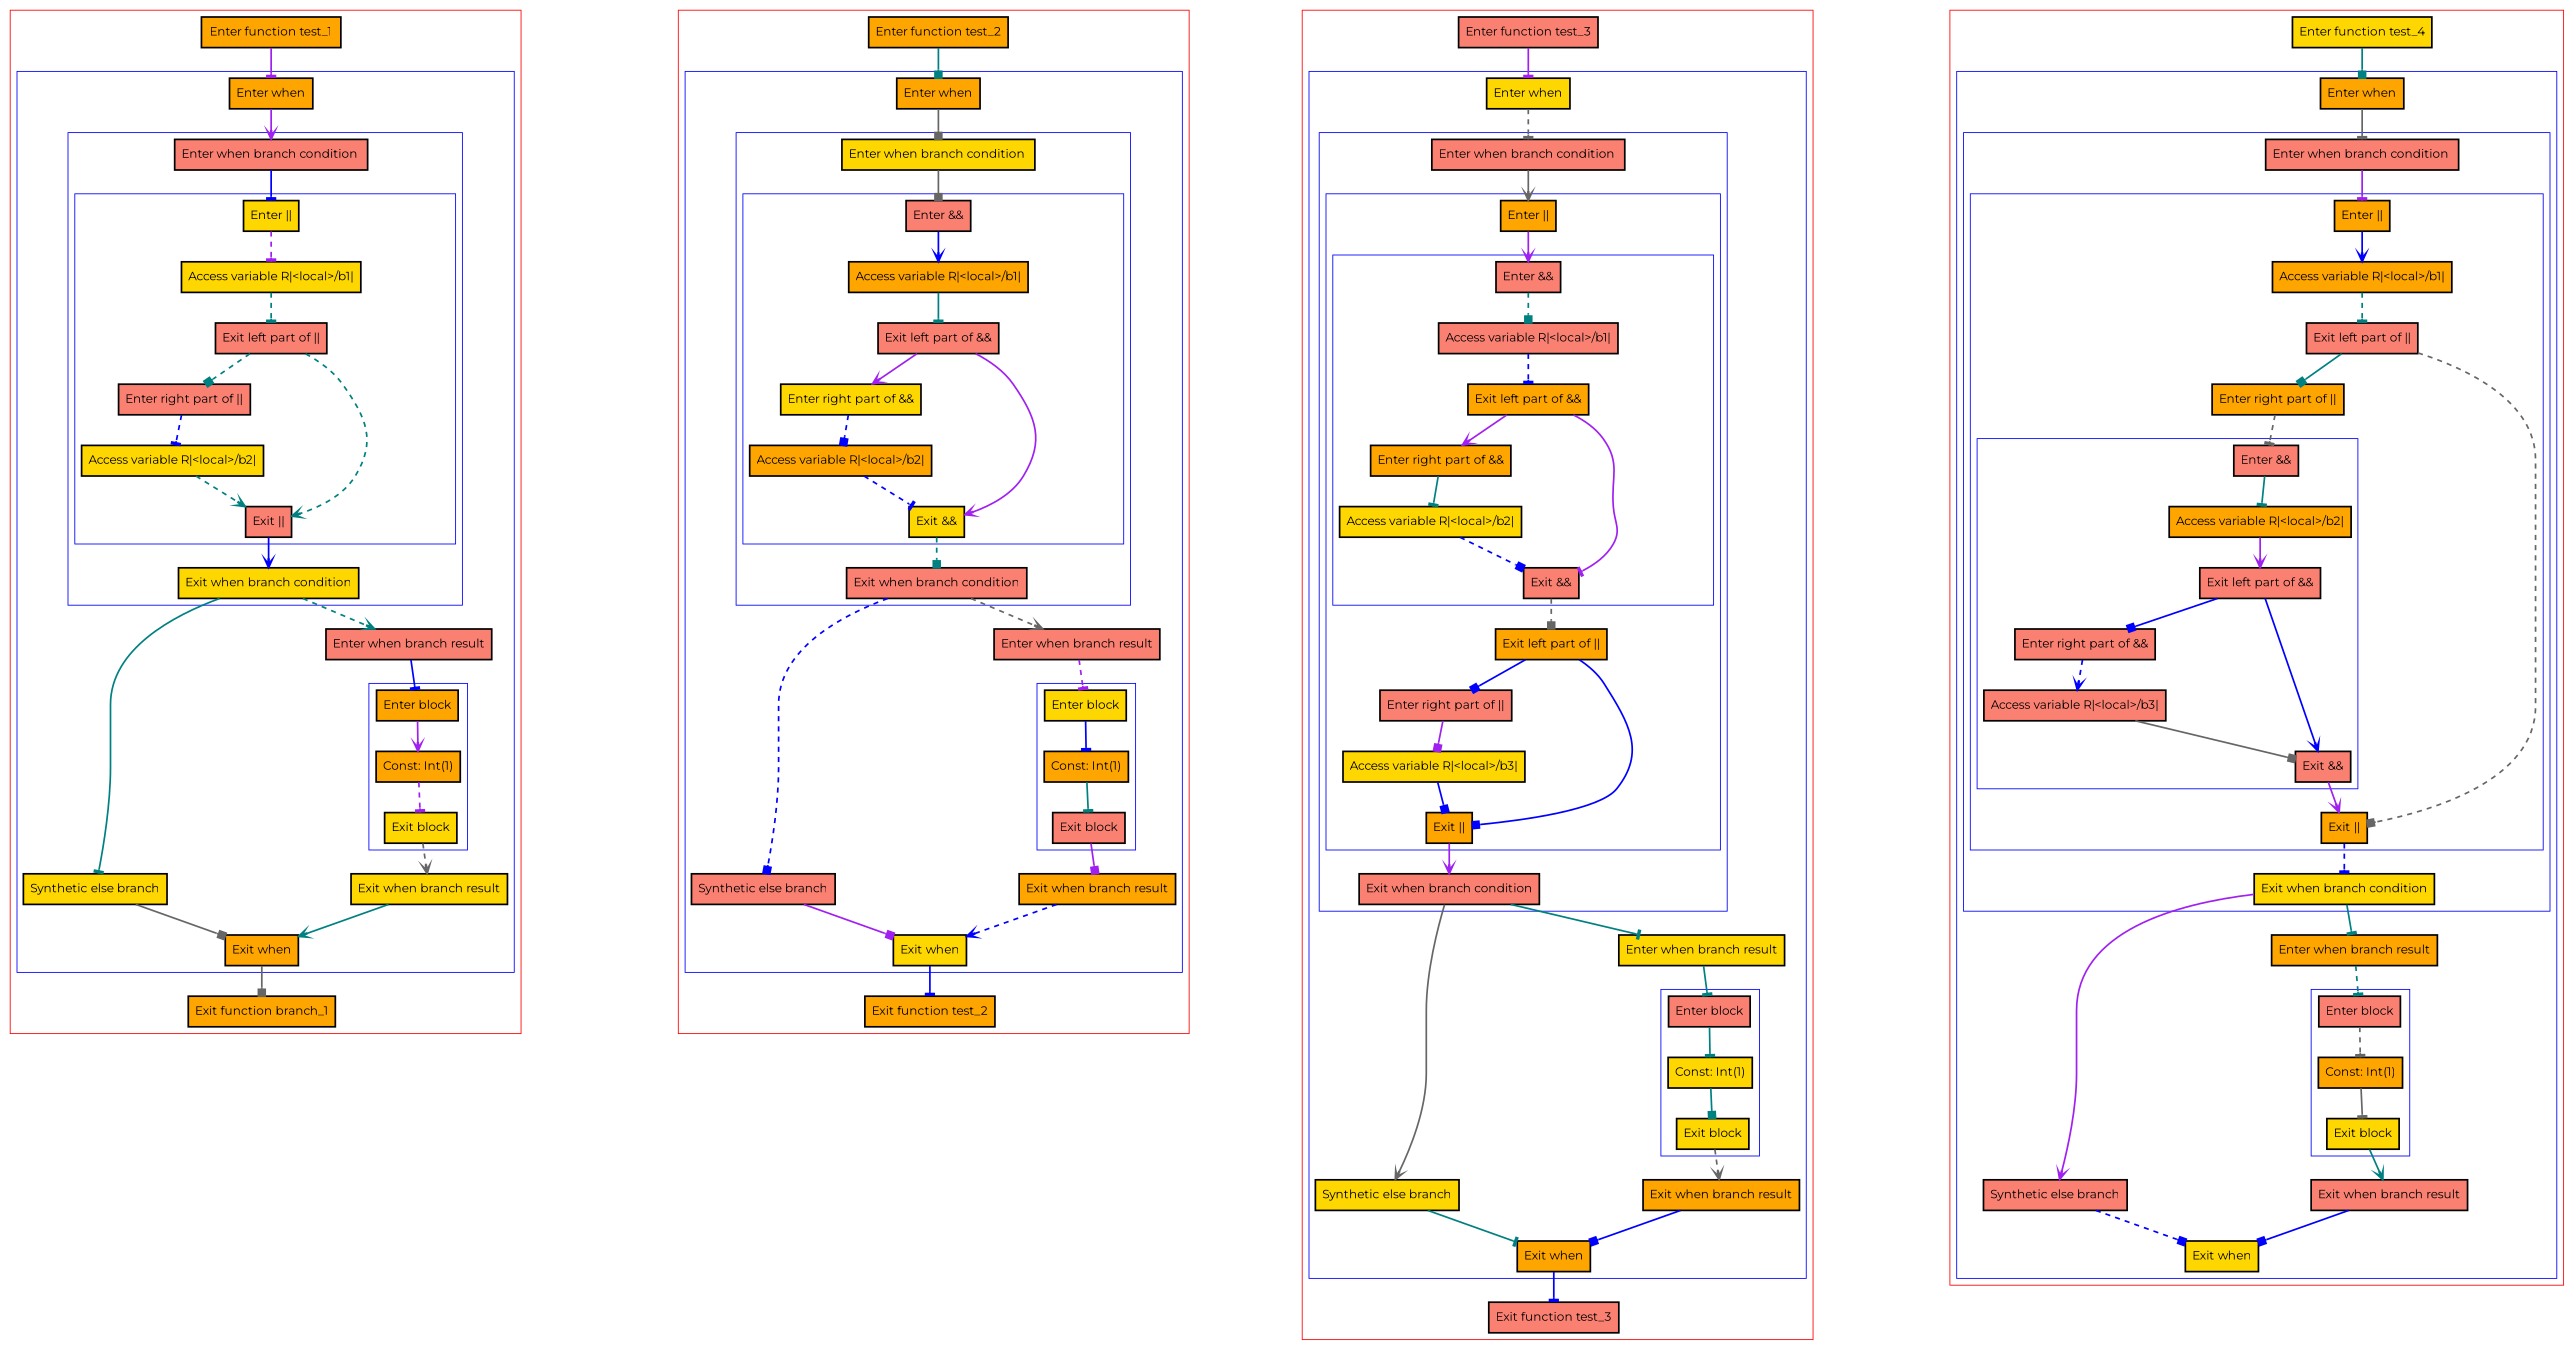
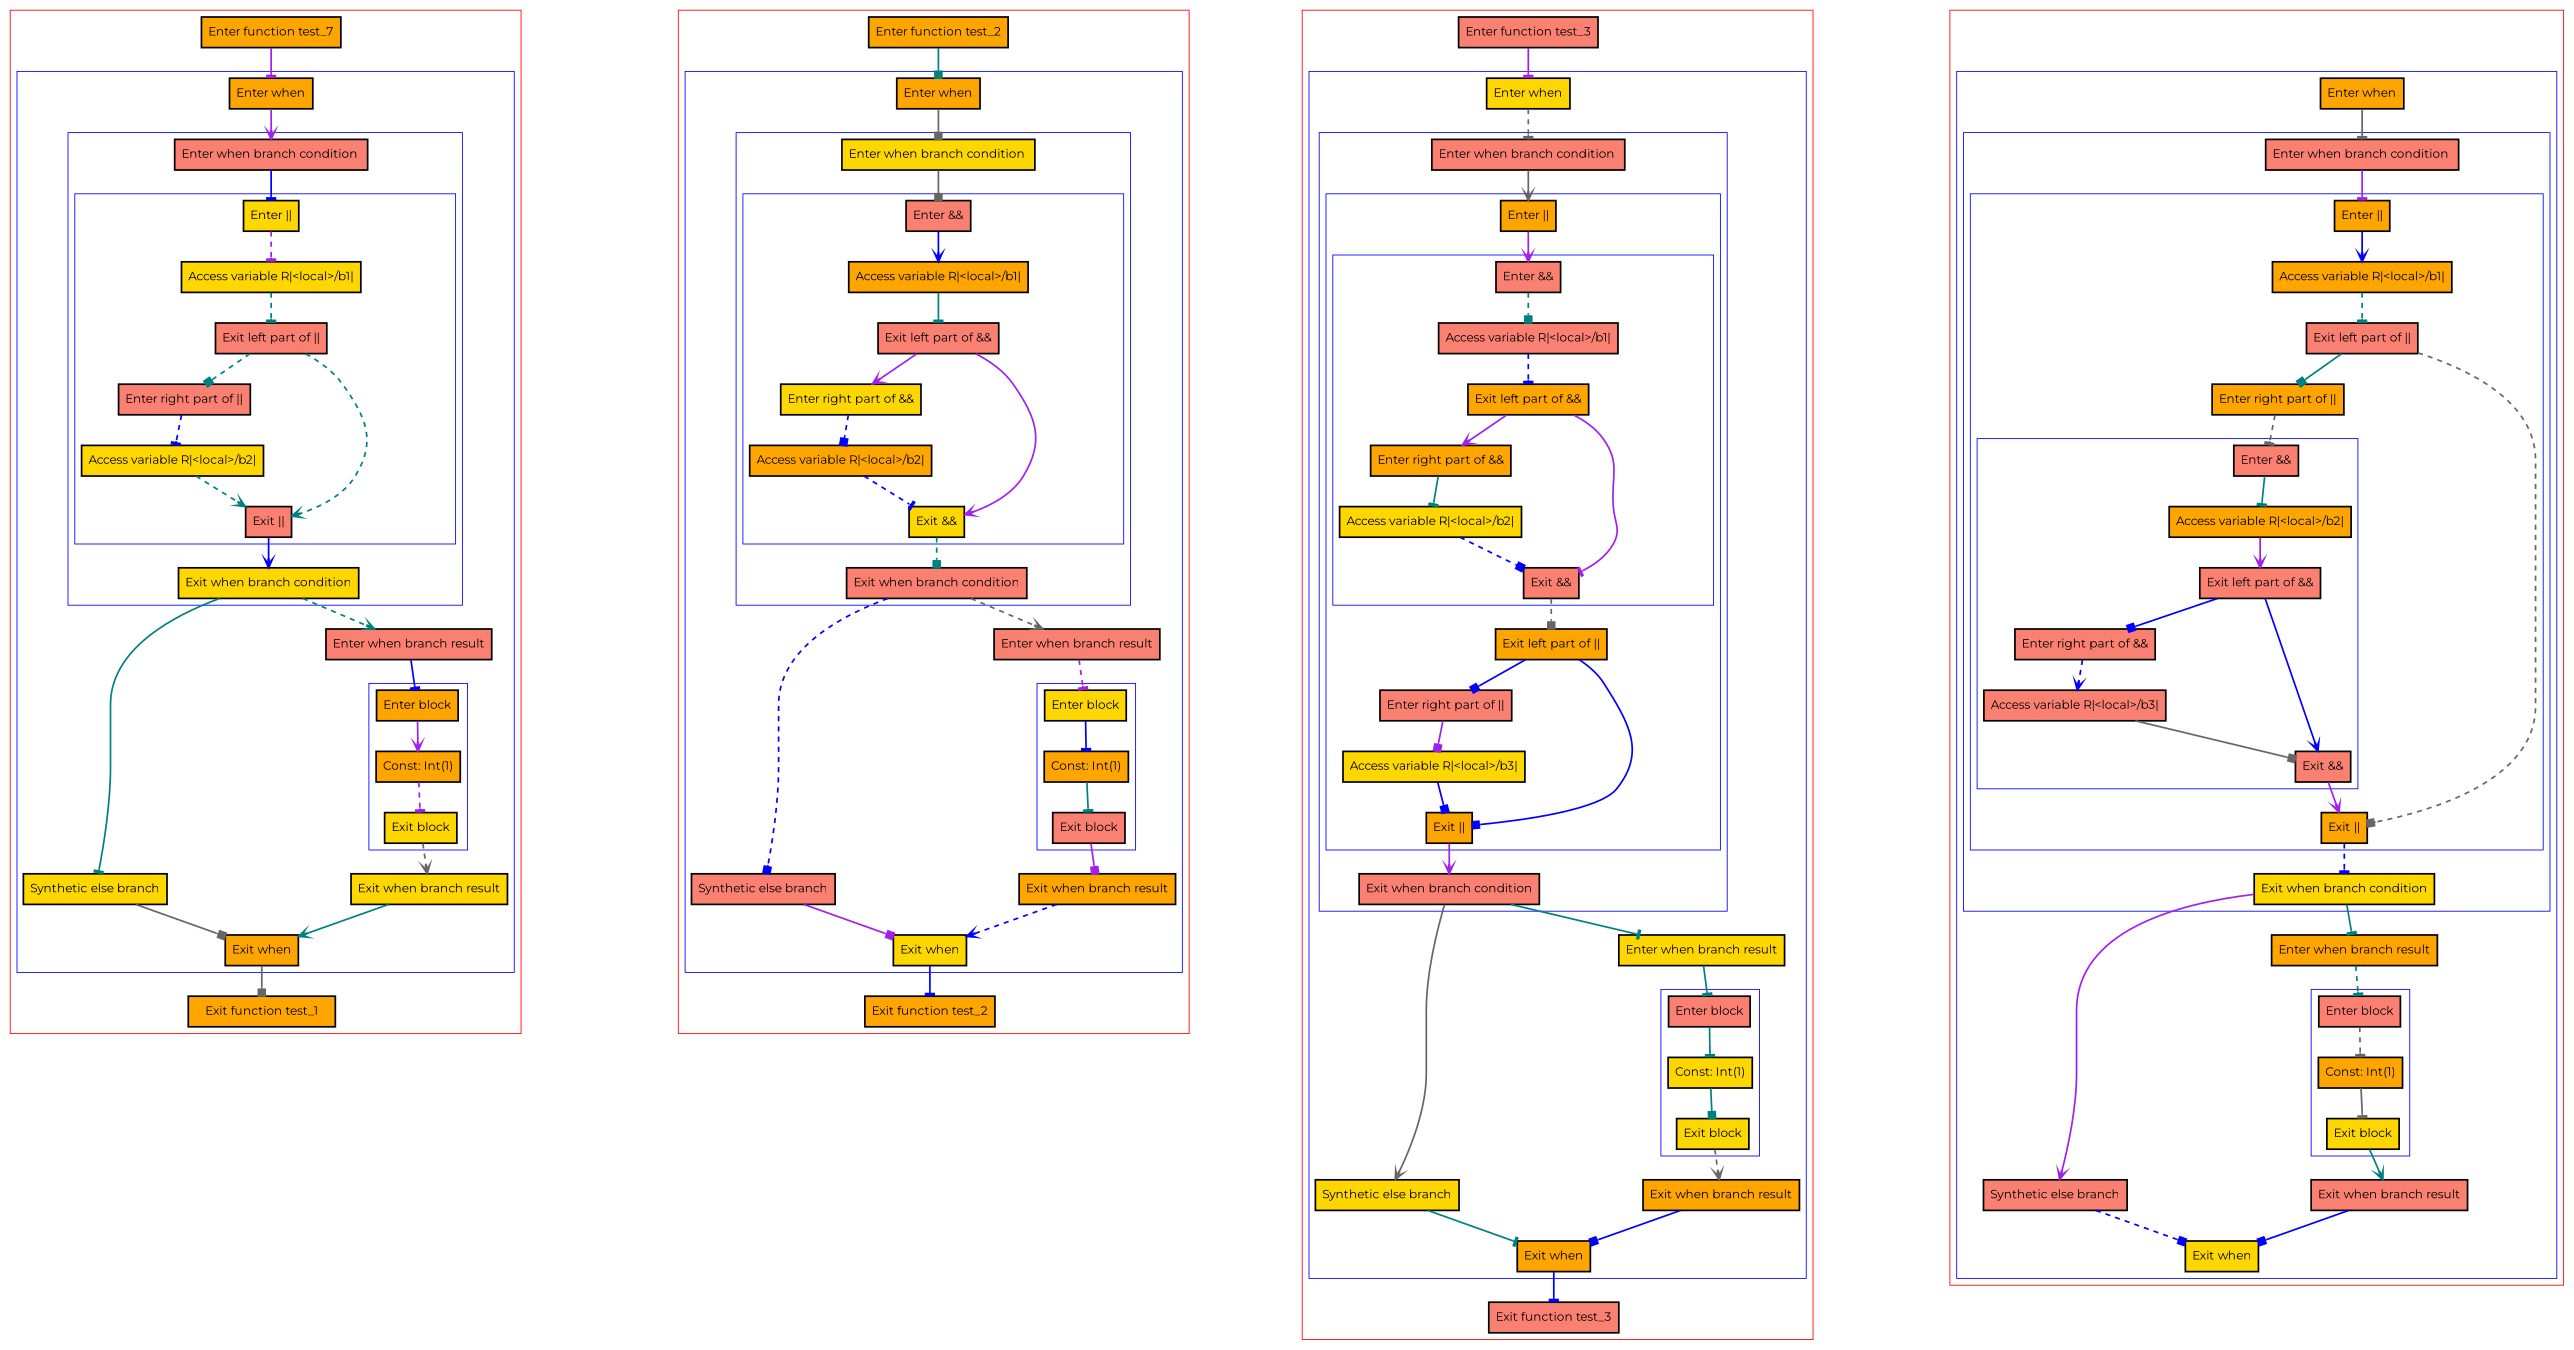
  digraph {
    fontname=Montserrat
    nodesep=3
    node [fillcolor=salmon fontname=Montserrat penwidth=2 shape=box style=filled]
    edge [arrowhead=tee color=teal fontname=Montserrat penwidth=2 style=dashed]
    n1 [fillcolor=gold label="Enter ||"]
    n2 [fillcolor=gold label="Access variable R|<local>/b1|"]
    n3 [label="Exit left part of ||"]
    n4 [label="Enter right part of ||"]
    n5 [fillcolor=gold label="Access variable R|<local>/b2|"]
    n6 [label="Exit ||"]
    n7 [label="Enter when branch condition "]
    n8 [fillcolor=gold label="Exit when branch condition"]
    n9 [fillcolor=orange label="Enter block"]
    n10 [fillcolor=orange label="Const: Int(1)"]
    n11 [fillcolor=gold label="Exit block"]
    n12 [fillcolor=orange label="Enter when"]
    n13 [fillcolor=gold label="Synthetic else branch"]
    n14 [label="Enter when branch result"]
    n15 [fillcolor=gold label="Exit when branch result"]
    n16 [fillcolor=orange label="Exit when"]
-   n17 [fillcolor=orange label="Enter function test_1"]
-   n18 [fillcolor=orange label="Exit function branch_1"]
+   n17 [fillcolor=orange label="Enter function test_7"]
+   n18 [fillcolor=orange label="Exit function test_1"]
    n19 [label="Enter &&"]
    n20 [fillcolor=orange label="Access variable R|<local>/b1|"]
    n21 [label="Exit left part of &&"]
    n22 [fillcolor=gold label="Enter right part of &&"]
    n23 [fillcolor=orange label="Access variable R|<local>/b2|"]
    n24 [fillcolor=gold label="Exit &&"]
    n25 [fillcolor=gold label="Enter when branch condition "]
    n26 [label="Exit when branch condition"]
    n27 [fillcolor=gold label="Enter block"]
    n28 [fillcolor=orange label="Const: Int(1)"]
    n29 [label="Exit block"]
    n30 [fillcolor=orange label="Enter when"]
    n31 [label="Synthetic else branch"]
    n32 [label="Enter when branch result"]
    n33 [fillcolor=orange label="Exit when branch result"]
    n34 [fillcolor=gold label="Exit when"]
    n35 [fillcolor=orange label="Enter function test_2"]
    n36 [fillcolor=orange label="Exit function test_2"]
    n37 [label="Enter &&"]
    n38 [label="Access variable R|<local>/b1|"]
    n39 [fillcolor=orange label="Exit left part of &&"]
    n40 [fillcolor=orange label="Enter right part of &&"]
    n41 [fillcolor=gold label="Access variable R|<local>/b2|"]
    n42 [label="Exit &&"]
    n43 [fillcolor=orange label="Enter ||"]
    n44 [fillcolor=orange label="Exit left part of ||"]
    n45 [label="Enter right part of ||"]
    n46 [fillcolor=gold label="Access variable R|<local>/b3|"]
    n47 [fillcolor=orange label="Exit ||"]
    n48 [label="Enter when branch condition "]
    n49 [label="Exit when branch condition"]
    n50 [label="Enter block"]
    n51 [fillcolor=gold label="Const: Int(1)"]
    n52 [fillcolor=gold label="Exit block"]
    n53 [fillcolor=gold label="Enter when"]
    n54 [fillcolor=gold label="Synthetic else branch"]
    n55 [fillcolor=gold label="Enter when branch result"]
    n56 [fillcolor=orange label="Exit when branch result"]
    n57 [fillcolor=orange label="Exit when"]
    n58 [label="Enter function test_3"]
    n59 [label="Exit function test_3"]
    n60 [label="Enter &&"]
    n61 [fillcolor=orange label="Access variable R|<local>/b2|"]
    n62 [label="Exit left part of &&"]
    n63 [label="Enter right part of &&"]
    n64 [label="Access variable R|<local>/b3|"]
    n65 [label="Exit &&"]
    n66 [fillcolor=orange label="Enter ||"]
    n67 [fillcolor=orange label="Access variable R|<local>/b1|"]
    n68 [label="Exit left part of ||"]
    n69 [fillcolor=orange label="Enter right part of ||"]
    n70 [fillcolor=orange label="Exit ||"]
    n71 [label="Enter when branch condition "]
    n72 [fillcolor=gold label="Exit when branch condition"]
    n73 [label="Enter block"]
    n74 [fillcolor=orange label="Const: Int(1)"]
    n75 [fillcolor=gold label="Exit block"]
    n76 [fillcolor=orange label="Enter when"]
    n77 [label="Synthetic else branch"]
    n78 [fillcolor=orange label="Enter when branch result"]
    n79 [label="Exit when branch result"]
    n80 [fillcolor=gold label="Exit when"]
-   n81 [fillcolor=gold label="Enter function test_4"]
    subgraph cluster_1 {
      color=red
      n17
      n18
      subgraph cluster_2 {
        color=blue
        n12
        n13
        n14
        n15
        n16
        subgraph cluster_3 {
          color=blue
          n7
          n8
          subgraph cluster_4 {
            color=blue
            n1
            n2
            n3
            n4
            n5
            n6
          }
        }
        subgraph cluster_5 {
          color=blue
          n9
          n10
          n11
        }
      }
    }
    subgraph cluster_6 {
      color=red
      n35
      n36
      subgraph cluster_7 {
        color=blue
        n30
        n31
        n32
        n33
        n34
        subgraph cluster_8 {
          color=blue
          n25
          n26
          subgraph cluster_9 {
            color=blue
            n19
            n20
            n21
            n22
            n23
            n24
          }
        }
        subgraph cluster_10 {
          color=blue
          n27
          n28
          n29
        }
      }
    }
    subgraph cluster_11 {
      color=red
      n58
      n59
      subgraph cluster_12 {
        color=blue
        n53
        n54
        n55
        n56
        n57
        subgraph cluster_13 {
          color=blue
          n48
          n49
          subgraph cluster_14 {
            color=blue
            n43
            n44
            n45
            n46
            n47
            subgraph cluster_15 {
              color=blue
              n37
              n38
              n39
              n40
              n41
              n42
            }
          }
        }
        subgraph cluster_16 {
          color=blue
          n50
          n51
          n52
        }
      }
    }
    subgraph cluster_17 {
      color=red
-     n81
      subgraph cluster_18 {
        color=blue
        n76
        n77
        n78
        n79
        n80
        subgraph cluster_19 {
          color=blue
          n71
          n72
          subgraph cluster_20 {
            color=blue
            n66
            n67
            n68
            n69
            n70
            subgraph cluster_21 {
              color=blue
              n60
              n61
              n62
              n63
              n64
              n65
            }
          }
        }
        subgraph cluster_22 {
          color=blue
          n73
          n74
          n75
        }
      }
    }
    n1 -> n2 [color=purple]
    n2 -> n3
    n3 -> n4 [arrowhead=box]
    n3 -> n6 [arrowhead=vee]
    n4 -> n5 [color=blue]
    n5 -> n6 [arrowhead=vee]
    n6 -> n8 [arrowhead=vee color=blue style=solid]
    n7 -> n1 [color=blue style=bold]
    n8 -> n13 [style=bold]
    n8 -> n14 [arrowhead=vee]
    n9 -> n10 [arrowhead=vee color=purple style=solid]
    n10 -> n11 [color=purple]
    n11 -> n15 [arrowhead=vee color=gray40]
    n12 -> n7 [arrowhead=vee color=purple style=solid]
    n13 -> n16 [arrowhead=box color=gray40 style=solid]
    n14 -> n9 [color=blue style=solid]
    n15 -> n16 [arrowhead=vee style=solid]
    n16 -> n18 [arrowhead=box color=gray40 style=bold]
    n17 -> n12 [color=purple style=bold]
    n19 -> n20 [arrowhead=vee color=blue style=solid]
    n20 -> n21 [style=solid]
    n21 -> n22 [arrowhead=vee color=purple style=bold]
    n21 -> n24 [arrowhead=vee color=purple style=bold]
    n22 -> n23 [arrowhead=box color=blue]
    n23 -> n24 [color=blue]
    n24 -> n26 [arrowhead=box]
    n25 -> n19 [arrowhead=box color=gray40 style=bold]
    n26 -> n31 [arrowhead=box color=blue]
    n26 -> n32 [arrowhead=vee color=gray40]
    n27 -> n28 [color=blue style=bold]
    n28 -> n29 [style=solid]
    n29 -> n33 [arrowhead=box color=purple style=solid]
    n30 -> n25 [arrowhead=box color=gray40 style=bold]
    n31 -> n34 [arrowhead=box color=purple style=bold]
    n32 -> n27 [color=purple]
    n33 -> n34 [arrowhead=vee color=blue]
    n34 -> n36 [color=blue style=solid]
    n35 -> n30 [arrowhead=box style=bold]
    n37 -> n38 [arrowhead=box]
    n38 -> n39 [color=blue]
    n39 -> n40 [arrowhead=vee color=purple style=bold]
    n39 -> n42 [color=purple style=bold]
    n40 -> n41 [style=bold]
    n41 -> n42 [arrowhead=box color=blue]
    n42 -> n44 [arrowhead=box color=gray40]
    n43 -> n37 [arrowhead=vee color=purple style=bold]
    n44 -> n45 [arrowhead=box color=blue style=solid]
    n44 -> n47 [arrowhead=box color=blue style=bold]
    n45 -> n46 [arrowhead=box color=purple style=bold]
    n46 -> n47 [arrowhead=box color=blue style=solid]
    n47 -> n49 [arrowhead=vee color=purple style=solid]
    n48 -> n43 [arrowhead=vee color=gray40 style=solid]
    n49 -> n54 [arrowhead=vee color=gray40 style=bold]
    n49 -> n55 [style=solid]
    n50 -> n51 [style=solid]
    n51 -> n52 [arrowhead=box style=solid]
    n52 -> n56 [arrowhead=vee color=gray40]
    n53 -> n48 [color=gray40]
    n54 -> n57 [style=solid]
    n55 -> n50 [style=bold]
    n56 -> n57 [arrowhead=box color=blue style=solid]
    n57 -> n59 [color=blue style=bold]
    n58 -> n53 [color=purple style=solid]
    n60 -> n61 [style=bold]
    n61 -> n62 [arrowhead=vee color=purple style=bold]
    n62 -> n63 [arrowhead=box color=blue style=solid]
    n62 -> n65 [arrowhead=vee color=blue style=solid]
    n63 -> n64 [arrowhead=vee color=blue]
    n64 -> n65 [arrowhead=box color=gray40 style=bold]
    n65 -> n70 [arrowhead=vee color=purple style=bold]
    n66 -> n67 [arrowhead=vee color=blue style=solid]
    n67 -> n68
    n68 -> n69 [arrowhead=box style=solid]
    n68 -> n70 [arrowhead=box color=gray40]
    n69 -> n60 [color=gray40]
    n70 -> n72 [color=blue]
    n71 -> n66 [color=purple style=bold]
    n72 -> n77 [arrowhead=vee color=purple style=bold]
    n72 -> n78 [style=bold]
    n73 -> n74 [color=gray40]
    n74 -> n75 [color=gray40 style=solid]
    n75 -> n79 [arrowhead=vee style=solid]
    n76 -> n71 [color=gray40 style=bold]
    n77 -> n80 [arrowhead=box color=blue]
    n78 -> n73
    n79 -> n80 [arrowhead=box color=blue style=solid]
-   n81 -> n76 [arrowhead=box style=solid]
  }
